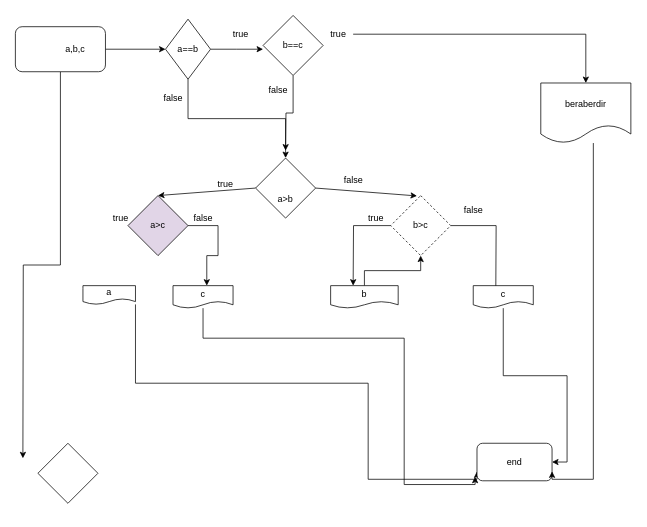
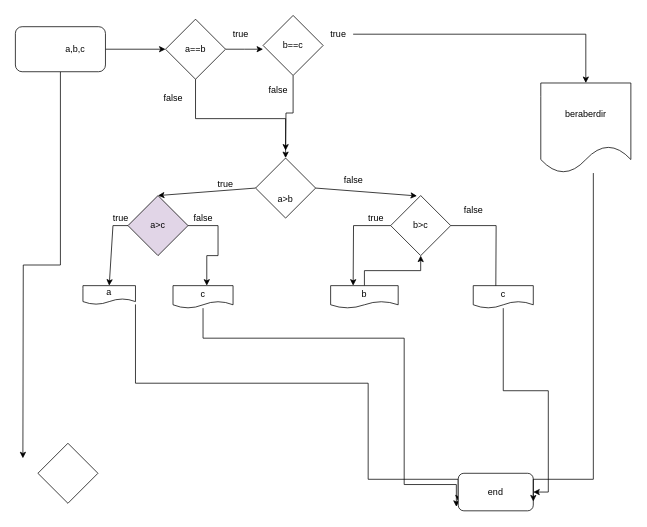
  <mxCell id="0" />
  <mxCell id="1" parent="0" />
  <mxCell id="2" style="edgeStyle=orthogonalEdgeStyle;rounded=0;orthogonalLoop=1;jettySize=auto;html=1;entryX=0;entryY=0.5;entryDx=0;entryDy=0;" parent="1" source="4" target="33" edge="1"><mxGeometry relative="1" as="geometry" /></mxCell>
  <mxCell id="3" style="edgeStyle=orthogonalEdgeStyle;rounded=0;orthogonalLoop=1;jettySize=auto;html=1;" parent="1" source="4" edge="1"><mxGeometry relative="1" as="geometry"><mxPoint x="30" y="610" as="targetPoint" /></mxGeometry></mxCell>
  <mxCell id="4" value="" style="rounded=1;whiteSpace=wrap;html=1;" parent="1" vertex="1"><mxGeometry x="20" y="35" width="120" height="60" as="geometry" /></mxCell>
  <mxCell id="5" value="a,b,c" style="text;html=1;strokeColor=none;fillColor=none;align=center;verticalAlign=middle;whiteSpace=wrap;rounded=0;" parent="1" vertex="1"><mxGeometry x="70" y="50" width="60" height="30" as="geometry" /></mxCell>
  <mxCell id="6" value="" style="rhombus;whiteSpace=wrap;html=1;" parent="1" vertex="1"><mxGeometry x="340" y="210" width="80" height="80" as="geometry" /></mxCell>
  <mxCell id="7" value="a&amp;gt;b" style="text;html=1;strokeColor=none;fillColor=none;align=center;verticalAlign=middle;whiteSpace=wrap;rounded=0;" parent="1" vertex="1"><mxGeometry x="350" y="250" width="60" height="30" as="geometry" /></mxCell>
  <mxCell id="8" value="a&amp;gt;c" style="rhombus;whiteSpace=wrap;html=1;fillColor=#e1d5e7;" parent="1" vertex="1"><mxGeometry x="170" y="260" width="80" height="80" as="geometry" /></mxCell>
  <mxCell id="9" style="edgeStyle=orthogonalEdgeStyle;rounded=0;orthogonalLoop=1;jettySize=auto;html=1;" parent="1" source="11" edge="1"><mxGeometry relative="1" as="geometry"><mxPoint x="660" y="400" as="targetPoint" /></mxGeometry></mxCell>
  <mxCell id="10" style="edgeStyle=orthogonalEdgeStyle;rounded=0;orthogonalLoop=1;jettySize=auto;html=1;" parent="1" source="11" edge="1"><mxGeometry relative="1" as="geometry"><mxPoint x="470" y="380" as="targetPoint" /></mxGeometry></mxCell>
- <mxCell id="11" value="b&amp;gt;c" style="rhombus;whiteSpace=wrap;html=1;dashed=1;" parent="1" vertex="1"><mxGeometry x="520" y="260" width="80" height="80" as="geometry" /></mxCell>
+ <mxCell id="11" value="b&amp;gt;c" style="rhombus;whiteSpace=wrap;html=1;" parent="1" vertex="1"><mxGeometry x="520" y="260" width="80" height="80" as="geometry" /></mxCell>
  <mxCell id="12" value="" style="endArrow=classic;html=1;rounded=0;exitX=0;exitY=0.5;exitDx=0;exitDy=0;entryX=0.5;entryY=0;entryDx=0;entryDy=0;" parent="1" source="6" target="8" edge="1"><mxGeometry width="50" height="50" relative="1" as="geometry"><mxPoint x="340" y="410" as="sourcePoint" /><mxPoint x="390" y="360" as="targetPoint" /></mxGeometry></mxCell>
  <mxCell id="13" value="true" style="text;html=1;strokeColor=none;fillColor=none;align=center;verticalAlign=middle;whiteSpace=wrap;rounded=0;" parent="1" vertex="1"><mxGeometry x="270" y="230" width="60" height="30" as="geometry" /></mxCell>
  <mxCell id="14" style="edgeStyle=orthogonalEdgeStyle;rounded=0;orthogonalLoop=1;jettySize=auto;html=1;entryX=0;entryY=0.75;entryDx=0;entryDy=0;" parent="1" source="15" target="28" edge="1"><mxGeometry relative="1" as="geometry"><Array as="points"><mxPoint x="180" y="510" /><mxPoint x="490" y="510" /><mxPoint x="490" y="638" /></Array></mxGeometry></mxCell>
  <mxCell id="15" value="a" style="shape=document;whiteSpace=wrap;html=1;boundedLbl=1;" parent="1" vertex="1"><mxGeometry x="110" y="380" width="70" height="25" as="geometry" /></mxCell>
+ <mxCell id="16" value="" style="endArrow=classic;html=1;rounded=0;exitX=0;exitY=0.5;exitDx=0;exitDy=0;entryX=0.5;entryY=0;entryDx=0;entryDy=0;" parent="1" source="8" target="15" edge="1"><mxGeometry width="50" height="50" relative="1" as="geometry"><mxPoint x="340" y="410" as="sourcePoint" /><mxPoint x="390" y="360" as="targetPoint" /><Array as="points"><mxPoint x="150" y="300" /></Array></mxGeometry></mxCell>
  <mxCell id="17" value="true" style="text;html=1;align=center;verticalAlign=middle;resizable=0;points=[];autosize=1;strokeColor=none;fillColor=none;" parent="1" vertex="1"><mxGeometry x="140" y="280" width="40" height="20" as="geometry" /></mxCell>
  <mxCell id="18" value="" style="edgeStyle=orthogonalEdgeStyle;rounded=0;orthogonalLoop=1;jettySize=auto;html=1;exitX=1;exitY=0.5;exitDx=0;exitDy=0;" parent="1" source="8" target="21" edge="1"><mxGeometry relative="1" as="geometry"><Array as="points"><mxPoint x="290" y="300" /><mxPoint x="290" y="340" /><mxPoint x="275" y="340" /></Array></mxGeometry></mxCell>
  <mxCell id="19" value="false" style="text;html=1;align=center;verticalAlign=middle;resizable=0;points=[];autosize=1;strokeColor=none;fillColor=none;" parent="1" vertex="1"><mxGeometry x="250" y="280" width="40" height="20" as="geometry" /></mxCell>
  <mxCell id="20" style="edgeStyle=orthogonalEdgeStyle;rounded=0;orthogonalLoop=1;jettySize=auto;html=1;entryX=-0.025;entryY=0.893;entryDx=0;entryDy=0;entryPerimeter=0;" parent="1" source="21" target="28" edge="1"><mxGeometry relative="1" as="geometry"><Array as="points"><mxPoint x="270" y="450" /><mxPoint x="538" y="450" /><mxPoint x="538" y="645" /></Array></mxGeometry></mxCell>
  <mxCell id="21" value="c" style="shape=document;whiteSpace=wrap;html=1;boundedLbl=1;" parent="1" vertex="1"><mxGeometry x="230" y="380" width="80" height="30" as="geometry" /></mxCell>
  <mxCell id="22" value="false" style="text;html=1;align=center;verticalAlign=middle;resizable=0;points=[];autosize=1;strokeColor=none;fillColor=none;" parent="1" vertex="1"><mxGeometry x="450" y="230" width="40" height="20" as="geometry" /></mxCell>
  <mxCell id="23" value="" style="endArrow=classic;html=1;rounded=0;exitX=1;exitY=0.5;exitDx=0;exitDy=0;entryX=0.438;entryY=0.006;entryDx=0;entryDy=0;entryPerimeter=0;" parent="1" source="6" target="11" edge="1"><mxGeometry width="50" height="50" relative="1" as="geometry"><mxPoint x="420" y="310" as="sourcePoint" /><mxPoint x="470" y="260" as="targetPoint" /></mxGeometry></mxCell>
  <mxCell id="24" style="edgeStyle=orthogonalEdgeStyle;rounded=0;orthogonalLoop=1;jettySize=auto;html=1;" parent="1" source="25" target="11" edge="1"><mxGeometry relative="1" as="geometry" /></mxCell>
  <mxCell id="25" value="b" style="shape=document;whiteSpace=wrap;html=1;boundedLbl=1;" parent="1" vertex="1"><mxGeometry x="440" y="380" width="90" height="30" as="geometry" /></mxCell>
  <mxCell id="26" style="edgeStyle=orthogonalEdgeStyle;rounded=0;orthogonalLoop=1;jettySize=auto;html=1;entryX=1;entryY=0.5;entryDx=0;entryDy=0;" parent="1" source="27" target="28" edge="1"><mxGeometry relative="1" as="geometry" /></mxCell>
  <mxCell id="27" value="c" style="shape=document;whiteSpace=wrap;html=1;boundedLbl=1;" parent="1" vertex="1"><mxGeometry x="630" y="380" width="80" height="30" as="geometry" /></mxCell>
- <mxCell id="28" value="end" style="rounded=1;whiteSpace=wrap;html=1;" parent="1" vertex="1"><mxGeometry x="635" y="590" width="100" height="50" as="geometry" /></mxCell>
+ <mxCell id="28" value="end" style="rounded=1;whiteSpace=wrap;html=1;" parent="1" vertex="1"><mxGeometry x="610" y="630" width="100" height="50" as="geometry" /></mxCell>
  <mxCell id="29" value="true" style="text;html=1;align=center;verticalAlign=middle;resizable=0;points=[];autosize=1;strokeColor=none;fillColor=none;" parent="1" vertex="1"><mxGeometry x="480" y="280" width="40" height="20" as="geometry" /></mxCell>
  <mxCell id="30" value="false" style="text;html=1;align=center;verticalAlign=middle;resizable=0;points=[];autosize=1;strokeColor=none;fillColor=none;" parent="1" vertex="1"><mxGeometry x="610" y="270" width="40" height="20" as="geometry" /></mxCell>
  <mxCell id="31" style="edgeStyle=orthogonalEdgeStyle;rounded=0;orthogonalLoop=1;jettySize=auto;html=1;" parent="1" source="33" edge="1"><mxGeometry relative="1" as="geometry"><mxPoint x="350" y="65" as="targetPoint" /></mxGeometry></mxCell>
  <mxCell id="32" style="edgeStyle=orthogonalEdgeStyle;rounded=0;orthogonalLoop=1;jettySize=auto;html=1;exitX=0.5;exitY=1;exitDx=0;exitDy=0;entryX=0.5;entryY=0;entryDx=0;entryDy=0;" parent="1" source="33" target="6" edge="1"><mxGeometry relative="1" as="geometry"><mxPoint x="260" y="110" as="targetPoint" /></mxGeometry></mxCell>
- <mxCell id="33" value="a==b" style="rhombus;whiteSpace=wrap;html=1;" parent="1" vertex="1"><mxGeometry x="220" y="25" width="60" height="80" as="geometry" /></mxCell>
+ <mxCell id="33" value="a==b" style="rhombus;whiteSpace=wrap;html=1;" parent="1" vertex="1"><mxGeometry x="220" y="25" width="80" height="80" as="geometry" /></mxCell>
  <mxCell id="34" style="edgeStyle=orthogonalEdgeStyle;rounded=0;orthogonalLoop=1;jettySize=auto;html=1;" parent="1" source="35" edge="1"><mxGeometry relative="1" as="geometry"><mxPoint x="380" y="200" as="targetPoint" /></mxGeometry></mxCell>
  <mxCell id="35" value="b==c" style="rhombus;whiteSpace=wrap;html=1;" parent="1" vertex="1"><mxGeometry x="350" y="20" width="80" height="80" as="geometry" /></mxCell>
  <mxCell id="36" value="true" style="text;html=1;align=center;verticalAlign=middle;resizable=0;points=[];autosize=1;strokeColor=none;fillColor=none;" parent="1" vertex="1"><mxGeometry x="300" y="35" width="40" height="20" as="geometry" /></mxCell>
  <mxCell id="37" style="edgeStyle=orthogonalEdgeStyle;rounded=0;orthogonalLoop=1;jettySize=auto;html=1;" parent="1" source="38" target="42" edge="1"><mxGeometry relative="1" as="geometry" /></mxCell>
  <mxCell id="38" value="true" style="text;html=1;align=center;verticalAlign=middle;resizable=0;points=[];autosize=1;strokeColor=none;fillColor=none;" parent="1" vertex="1"><mxGeometry x="430" y="35" width="40" height="20" as="geometry" /></mxCell>
  <mxCell id="39" value="false" style="text;html=1;align=center;verticalAlign=middle;resizable=0;points=[];autosize=1;strokeColor=none;fillColor=none;" parent="1" vertex="1"><mxGeometry x="210" y="120" width="40" height="20" as="geometry" /></mxCell>
  <mxCell id="40" value="false" style="text;html=1;align=center;verticalAlign=middle;resizable=0;points=[];autosize=1;strokeColor=none;fillColor=none;" parent="1" vertex="1"><mxGeometry x="350" y="110" width="40" height="20" as="geometry" /></mxCell>
  <mxCell id="41" style="edgeStyle=orthogonalEdgeStyle;rounded=0;orthogonalLoop=1;jettySize=auto;html=1;entryX=1;entryY=0.75;entryDx=0;entryDy=0;" parent="1" source="42" target="28" edge="1"><mxGeometry relative="1" as="geometry"><Array as="points"><mxPoint x="790" y="638" /></Array></mxGeometry></mxCell>
- <mxCell id="42" value="beraberdir" style="shape=document;whiteSpace=wrap;html=1;boundedLbl=1;" parent="1" vertex="1"><mxGeometry x="720" y="110" width="120" height="80" as="geometry" /></mxCell>
+ <mxCell id="42" value="beraberdir" style="shape=document;whiteSpace=wrap;html=1;boundedLbl=1;" parent="1" vertex="1"><mxGeometry x="720" y="110" width="120" height="120" as="geometry" /></mxCell>
  <mxCell id="43" value="" style="rhombus;whiteSpace=wrap;html=1;" parent="1" vertex="1"><mxGeometry x="50" y="590" width="80" height="80" as="geometry" /></mxCell>
